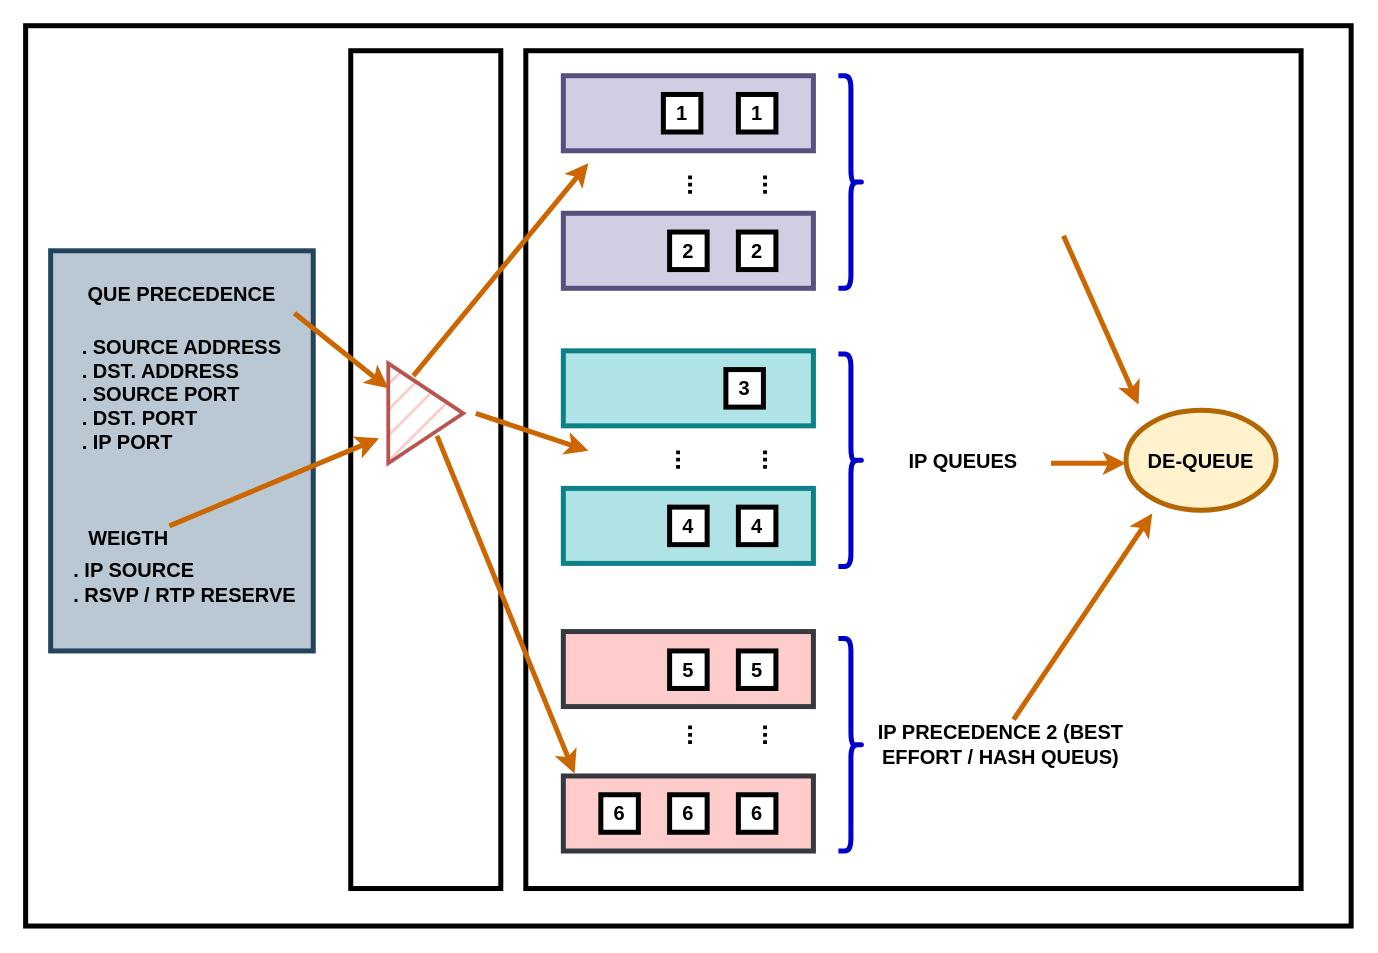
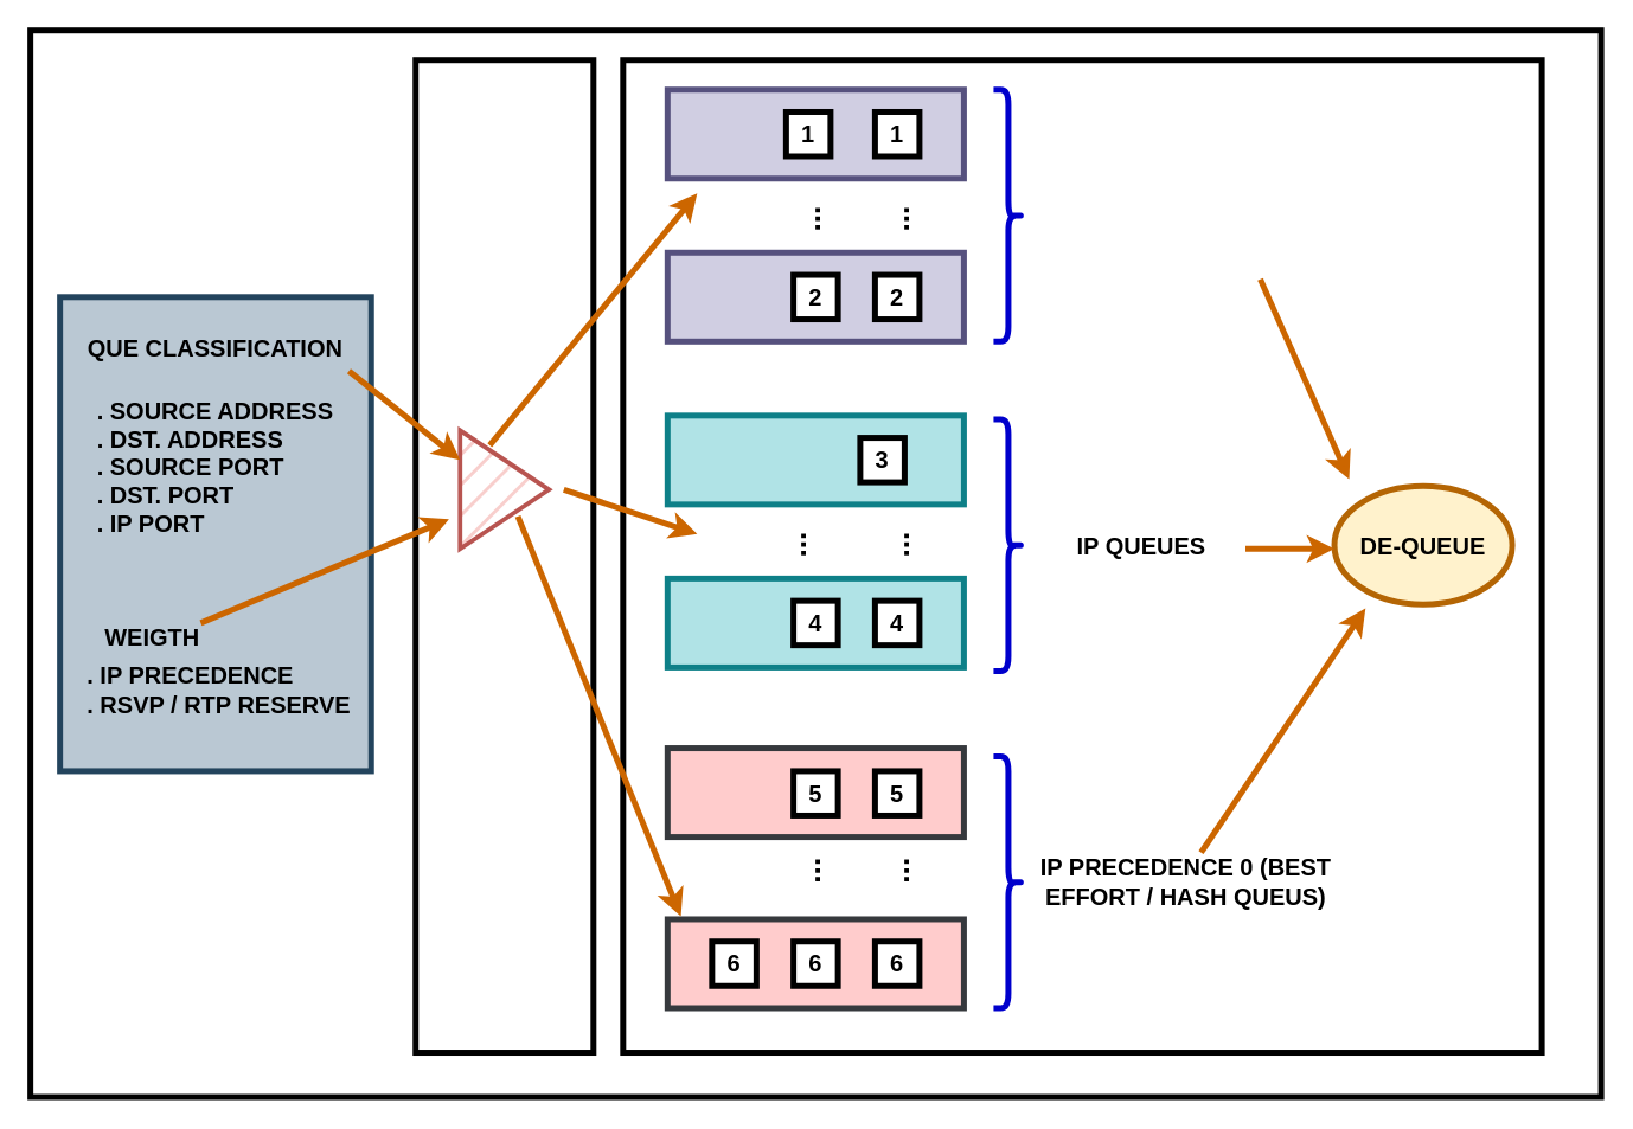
  <mxCell id="0" />
  <mxCell id="1" parent="0" />
  <mxCell id="2" value="" style="rounded=0;whiteSpace=wrap;html=1;strokeWidth=4;" vertex="1" parent="1"><mxGeometry x="20" y="20" width="1060" height="720" as="geometry" /></mxCell>
  <mxCell id="3" value="" style="rounded=0;whiteSpace=wrap;html=1;strokeWidth=4;" vertex="1" parent="1"><mxGeometry x="280" y="40" width="120" height="670" as="geometry" /></mxCell>
  <mxCell id="4" value="" style="rounded=0;whiteSpace=wrap;html=1;strokeWidth=4;fillColor=#bac8d3;strokeColor=#23445d;" vertex="1" parent="1"><mxGeometry x="40" y="200" width="210" height="320" as="geometry" /></mxCell>
  <mxCell id="5" value="" style="triangle;whiteSpace=wrap;html=1;strokeWidth=3;fillStyle=hatch;fillColor=#f8cecc;strokeColor=#b85450;" vertex="1" parent="1"><mxGeometry x="310" y="290" width="60" height="80" as="geometry" /></mxCell>
  <mxCell id="6" value="" style="rounded=0;whiteSpace=wrap;html=1;strokeWidth=4;" vertex="1" parent="1"><mxGeometry x="420" y="40" width="620" height="670" as="geometry" /></mxCell>
- <mxCell id="7" value="QUE PRECEDENCE" style="text;html=1;strokeColor=none;fillColor=none;align=center;verticalAlign=middle;whiteSpace=wrap;rounded=0;fontSize=16;fontStyle=1" vertex="1" parent="1"><mxGeometry x="55" y="220" width="180" height="30" as="geometry" /></mxCell>
+ <mxCell id="7" value="QUE CLASSIFICATION" style="text;html=1;strokeColor=none;fillColor=none;align=center;verticalAlign=middle;whiteSpace=wrap;rounded=0;fontSize=16;fontStyle=1" vertex="1" parent="1"><mxGeometry x="55" y="220" width="180" height="30" as="geometry" /></mxCell>
  <mxCell id="8" value="&lt;div align=&quot;left&quot;&gt;. SOURCE ADDRESS&lt;/div&gt;&lt;div align=&quot;left&quot;&gt;. DST. ADDRESS&lt;/div&gt;&lt;div align=&quot;left&quot;&gt;. SOURCE PORT&lt;/div&gt;&lt;div align=&quot;left&quot;&gt;. DST. PORT&lt;/div&gt;&lt;div align=&quot;left&quot;&gt;. IP PORT&lt;br&gt;&lt;/div&gt;" style="text;html=1;strokeColor=none;fillColor=none;align=center;verticalAlign=middle;whiteSpace=wrap;rounded=0;fontSize=16;fontStyle=1" vertex="1" parent="1"><mxGeometry x="55" y="260" width="180" height="110" as="geometry" /></mxCell>
  <mxCell id="9" value="WEIGTH" style="text;html=1;strokeColor=none;fillColor=none;align=center;verticalAlign=middle;whiteSpace=wrap;rounded=0;fontSize=16;fontStyle=1" vertex="1" parent="1"><mxGeometry x="70" y="410" width="65" height="40" as="geometry" /></mxCell>
- <mxCell id="10" value="&lt;div align=&quot;left&quot;&gt;. IP SOURCE&lt;/div&gt;&lt;div align=&quot;left&quot;&gt;. RSVP / RTP RESERVE&lt;br&gt;&lt;/div&gt;" style="text;html=1;strokeColor=none;fillColor=none;align=center;verticalAlign=middle;whiteSpace=wrap;rounded=0;fontSize=16;fontStyle=1" vertex="1" parent="1"><mxGeometry x="55" y="440" width="185" height="50" as="geometry" /></mxCell>
+ <mxCell id="10" value="&lt;div align=&quot;left&quot;&gt;. IP PRECEDENCE&lt;/div&gt;&lt;div align=&quot;left&quot;&gt;. RSVP / RTP RESERVE&lt;br&gt;&lt;/div&gt;" style="text;html=1;strokeColor=none;fillColor=none;align=center;verticalAlign=middle;whiteSpace=wrap;rounded=0;fontSize=16;fontStyle=1" vertex="1" parent="1"><mxGeometry x="55" y="440" width="185" height="50" as="geometry" /></mxCell>
  <mxCell id="11" value="" style="endArrow=classic;html=1;rounded=0;strokeWidth=4;strokeColor=#CC6600;exitX=1;exitY=1;exitDx=0;exitDy=0;entryX=0;entryY=0.25;entryDx=0;entryDy=0;" edge="1" parent="1" source="7" target="5"><mxGeometry width="50" height="50" relative="1" as="geometry"><mxPoint x="290" y="150" as="sourcePoint" /><mxPoint x="380" y="270" as="targetPoint" /></mxGeometry></mxCell>
  <mxCell id="12" value="" style="endArrow=classic;html=1;rounded=0;strokeWidth=4;strokeColor=#CC6600;exitX=1;exitY=0.25;exitDx=0;exitDy=0;" edge="1" parent="1" source="9"><mxGeometry width="50" height="50" relative="1" as="geometry"><mxPoint x="170" y="405.06" as="sourcePoint" /><mxPoint x="302.5" y="349.995" as="targetPoint" /></mxGeometry></mxCell>
  <mxCell id="13" value="&lt;b&gt;&lt;font style=&quot;font-size: 16px;&quot;&gt;DE-QUEUE&lt;/font&gt;&lt;/b&gt;" style="ellipse;whiteSpace=wrap;html=1;fillColor=#fff2cc;strokeColor=#b46504;strokeWidth=4;" vertex="1" parent="1"><mxGeometry x="900" y="327.5" width="120" height="80" as="geometry" /></mxCell>
  <mxCell id="14" value="" style="rounded=0;whiteSpace=wrap;html=1;strokeWidth=4;fillColor=#d0cee2;strokeColor=#56517e;" vertex="1" parent="1"><mxGeometry x="450" y="60" width="200" height="60" as="geometry" /></mxCell>
  <mxCell id="15" value="" style="rounded=0;whiteSpace=wrap;html=1;strokeWidth=4;fillColor=#d0cee2;strokeColor=#56517e;" vertex="1" parent="1"><mxGeometry x="450" y="170" width="200" height="60" as="geometry" /></mxCell>
  <mxCell id="16" value="" style="rounded=0;whiteSpace=wrap;html=1;strokeWidth=4;fillColor=#b0e3e6;strokeColor=#0e8088;" vertex="1" parent="1"><mxGeometry x="450" y="280" width="200" height="60" as="geometry" /></mxCell>
  <mxCell id="17" value="" style="rounded=0;whiteSpace=wrap;html=1;strokeWidth=4;fillColor=#b0e3e6;strokeColor=#0e8088;" vertex="1" parent="1"><mxGeometry x="450" y="390" width="200" height="60" as="geometry" /></mxCell>
  <mxCell id="18" value="" style="rounded=0;whiteSpace=wrap;html=1;strokeWidth=4;fillColor=#ffcccc;strokeColor=#36393d;" vertex="1" parent="1"><mxGeometry x="450" y="504.5" width="200" height="60" as="geometry" /></mxCell>
  <mxCell id="19" value="" style="rounded=0;whiteSpace=wrap;html=1;strokeWidth=4;fillColor=#ffcccc;strokeColor=#36393d;" vertex="1" parent="1"><mxGeometry x="450" y="620" width="200" height="60" as="geometry" /></mxCell>
  <mxCell id="20" value="&lt;font style=&quot;font-size: 16px;&quot;&gt;&lt;b&gt;1&lt;/b&gt;&lt;/font&gt;" style="rounded=0;whiteSpace=wrap;html=1;strokeWidth=4;" vertex="1" parent="1"><mxGeometry x="530" y="75" width="30" height="30" as="geometry" /></mxCell>
  <mxCell id="21" value="&lt;font style=&quot;font-size: 16px;&quot;&gt;&lt;b&gt;1&lt;/b&gt;&lt;/font&gt;" style="rounded=0;whiteSpace=wrap;html=1;strokeWidth=4;" vertex="1" parent="1"><mxGeometry x="590" y="75" width="30" height="30" as="geometry" /></mxCell>
  <mxCell id="22" value="&lt;b&gt;&lt;font size=&quot;1&quot;&gt;&lt;span style=&quot;font-size: 16px;&quot;&gt;2&lt;/span&gt;&lt;/font&gt;&lt;/b&gt;" style="rounded=0;whiteSpace=wrap;html=1;strokeWidth=4;" vertex="1" parent="1"><mxGeometry x="535" y="185" width="30" height="30" as="geometry" /></mxCell>
  <mxCell id="23" value="&lt;font size=&quot;1&quot;&gt;&lt;b style=&quot;font-size: 16px;&quot;&gt;2&lt;/b&gt;&lt;/font&gt;" style="rounded=0;whiteSpace=wrap;html=1;strokeWidth=4;" vertex="1" parent="1"><mxGeometry x="590" y="185" width="30" height="30" as="geometry" /></mxCell>
  <mxCell id="24" value="&lt;font size=&quot;1&quot;&gt;&lt;b style=&quot;font-size: 16px;&quot;&gt;3&lt;/b&gt;&lt;/font&gt;" style="rounded=0;whiteSpace=wrap;html=1;strokeWidth=4;" vertex="1" parent="1"><mxGeometry x="580" y="295" width="30" height="30" as="geometry" /></mxCell>
  <mxCell id="25" value="&lt;font size=&quot;1&quot;&gt;&lt;b style=&quot;font-size: 16px;&quot;&gt;4&lt;/b&gt;&lt;/font&gt;" style="rounded=0;whiteSpace=wrap;html=1;strokeWidth=4;" vertex="1" parent="1"><mxGeometry x="590" y="405" width="30" height="30" as="geometry" /></mxCell>
  <mxCell id="26" value="&lt;font size=&quot;1&quot;&gt;&lt;b style=&quot;font-size: 16px;&quot;&gt;4&lt;/b&gt;&lt;/font&gt;" style="rounded=0;whiteSpace=wrap;html=1;strokeWidth=4;" vertex="1" parent="1"><mxGeometry x="535" y="405" width="30" height="30" as="geometry" /></mxCell>
  <mxCell id="27" value="&lt;font size=&quot;1&quot;&gt;&lt;b style=&quot;font-size: 16px;&quot;&gt;5&lt;/b&gt;&lt;/font&gt;" style="rounded=0;whiteSpace=wrap;html=1;strokeWidth=4;" vertex="1" parent="1"><mxGeometry x="590" y="520" width="30" height="30" as="geometry" /></mxCell>
  <mxCell id="28" value="&lt;font size=&quot;1&quot;&gt;&lt;b style=&quot;font-size: 16px;&quot;&gt;5&lt;/b&gt;&lt;/font&gt;" style="rounded=0;whiteSpace=wrap;html=1;strokeWidth=4;" vertex="1" parent="1"><mxGeometry x="535" y="520" width="30" height="30" as="geometry" /></mxCell>
  <mxCell id="29" value="&lt;font size=&quot;1&quot;&gt;&lt;b style=&quot;font-size: 16px;&quot;&gt;6&lt;/b&gt;&lt;/font&gt;" style="rounded=0;whiteSpace=wrap;html=1;strokeWidth=4;" vertex="1" parent="1"><mxGeometry x="590" y="635" width="30" height="30" as="geometry" /></mxCell>
  <mxCell id="30" value="&lt;font size=&quot;1&quot;&gt;&lt;b style=&quot;font-size: 16px;&quot;&gt;6&lt;/b&gt;&lt;/font&gt;" style="rounded=0;whiteSpace=wrap;html=1;strokeWidth=4;" vertex="1" parent="1"><mxGeometry x="535" y="635" width="30" height="30" as="geometry" /></mxCell>
  <mxCell id="31" value="&lt;font size=&quot;1&quot;&gt;&lt;b style=&quot;font-size: 16px;&quot;&gt;6&lt;/b&gt;&lt;/font&gt;" style="rounded=0;whiteSpace=wrap;html=1;strokeWidth=4;" vertex="1" parent="1"><mxGeometry x="480" y="635" width="30" height="30" as="geometry" /></mxCell>
  <mxCell id="32" value="&lt;font style=&quot;font-size: 21px;&quot;&gt;&lt;b&gt;...&lt;/b&gt;&lt;/font&gt;" style="text;html=1;strokeColor=none;fillColor=none;align=center;verticalAlign=middle;whiteSpace=wrap;rounded=0;rotation=-90;" vertex="1" parent="1"><mxGeometry x="590" y="350" width="30" height="35" as="geometry" /></mxCell>
  <mxCell id="33" value="&lt;font style=&quot;font-size: 21px;&quot;&gt;&lt;b&gt;...&lt;/b&gt;&lt;/font&gt;" style="text;html=1;strokeColor=none;fillColor=none;align=center;verticalAlign=middle;whiteSpace=wrap;rounded=0;rotation=-90;" vertex="1" parent="1"><mxGeometry x="590" y="130" width="30" height="35" as="geometry" /></mxCell>
  <mxCell id="34" value="&lt;font style=&quot;font-size: 21px;&quot;&gt;&lt;b&gt;...&lt;/b&gt;&lt;/font&gt;" style="text;html=1;strokeColor=none;fillColor=none;align=center;verticalAlign=middle;whiteSpace=wrap;rounded=0;rotation=-90;" vertex="1" parent="1"><mxGeometry x="530" y="130" width="30" height="35" as="geometry" /></mxCell>
  <mxCell id="35" value="&lt;font style=&quot;font-size: 21px;&quot;&gt;&lt;b&gt;...&lt;/b&gt;&lt;/font&gt;" style="text;html=1;strokeColor=none;fillColor=none;align=center;verticalAlign=middle;whiteSpace=wrap;rounded=0;rotation=-90;" vertex="1" parent="1"><mxGeometry x="520" y="350" width="30" height="35" as="geometry" /></mxCell>
  <mxCell id="36" value="&lt;font style=&quot;font-size: 21px;&quot;&gt;&lt;b&gt;...&lt;/b&gt;&lt;/font&gt;" style="text;html=1;strokeColor=none;fillColor=none;align=center;verticalAlign=middle;whiteSpace=wrap;rounded=0;rotation=-90;" vertex="1" parent="1"><mxGeometry x="590" y="570" width="30" height="35" as="geometry" /></mxCell>
  <mxCell id="37" value="&lt;font style=&quot;font-size: 21px;&quot;&gt;&lt;b&gt;...&lt;/b&gt;&lt;/font&gt;" style="text;html=1;strokeColor=none;fillColor=none;align=center;verticalAlign=middle;whiteSpace=wrap;rounded=0;rotation=-90;" vertex="1" parent="1"><mxGeometry x="530" y="570" width="30" height="35" as="geometry" /></mxCell>
  <mxCell id="38" value="" style="shape=curlyBracket;whiteSpace=wrap;html=1;rounded=1;labelPosition=left;verticalLabelPosition=middle;align=right;verticalAlign=middle;strokeWidth=4;fillColor=#ffcc99;strokeColor=#0000CC;rotation=-180;" vertex="1" parent="1"><mxGeometry x="670" y="60" width="20" height="170" as="geometry" /></mxCell>
  <mxCell id="39" value="" style="shape=curlyBracket;whiteSpace=wrap;html=1;rounded=1;labelPosition=left;verticalLabelPosition=middle;align=right;verticalAlign=middle;strokeWidth=4;fillColor=#ffcc99;strokeColor=#0000CC;rotation=-180;" vertex="1" parent="1"><mxGeometry x="670" y="282.5" width="20" height="170" as="geometry" /></mxCell>
  <mxCell id="40" value="" style="shape=curlyBracket;whiteSpace=wrap;html=1;rounded=1;labelPosition=left;verticalLabelPosition=middle;align=right;verticalAlign=middle;strokeWidth=4;fillColor=#ffcc99;strokeColor=#0000CC;rotation=-180;" vertex="1" parent="1"><mxGeometry x="670" y="510" width="20" height="170" as="geometry" /></mxCell>
  <mxCell id="41" value="" style="endArrow=classic;html=1;rounded=0;strokeWidth=4;strokeColor=#CC6600;" edge="1" parent="1"><mxGeometry width="50" height="50" relative="1" as="geometry"><mxPoint x="330" y="300" as="sourcePoint" /><mxPoint x="470" y="130" as="targetPoint" /></mxGeometry></mxCell>
  <mxCell id="42" value="" style="endArrow=classic;html=1;rounded=0;strokeWidth=4;strokeColor=#CC6600;exitX=1;exitY=1;exitDx=0;exitDy=0;" edge="1" parent="1"><mxGeometry width="50" height="50" relative="1" as="geometry"><mxPoint x="380" y="330" as="sourcePoint" /><mxPoint x="470" y="360" as="targetPoint" /></mxGeometry></mxCell>
  <mxCell id="43" value="" style="endArrow=classic;html=1;rounded=0;strokeWidth=4;strokeColor=#CC6600;" edge="1" parent="1"><mxGeometry width="50" height="50" relative="1" as="geometry"><mxPoint x="349" y="348" as="sourcePoint" /><mxPoint x="459" y="618" as="targetPoint" /></mxGeometry></mxCell>
  <mxCell id="44" value="&lt;span style=&quot;font-size: 16px;&quot;&gt;IP QUEUES&lt;br style=&quot;font-size: 16px;&quot;&gt;&lt;/span&gt;" style="text;html=1;strokeColor=none;fillColor=none;align=center;verticalAlign=middle;whiteSpace=wrap;rounded=0;fontSize=16;fontStyle=1" vertex="1" parent="1"><mxGeometry x="700" y="352.5" width="140" height="30" as="geometry" /></mxCell>
- <mxCell id="45" value="&lt;span style=&quot;font-size: 16px;&quot;&gt;IP PRECEDENCE 2 (BEST EFFORT / HASH QUEUS)&lt;br style=&quot;font-size: 16px;&quot;&gt;&lt;/span&gt;" style="text;html=1;strokeColor=none;fillColor=none;align=center;verticalAlign=middle;whiteSpace=wrap;rounded=0;fontSize=16;fontStyle=1" vertex="1" parent="1"><mxGeometry x="700" y="580" width="200" height="30" as="geometry" /></mxCell>
+ <mxCell id="45" value="&lt;span style=&quot;font-size: 16px;&quot;&gt;IP PRECEDENCE 0 (BEST EFFORT / HASH QUEUS)&lt;br style=&quot;font-size: 16px;&quot;&gt;&lt;/span&gt;" style="text;html=1;strokeColor=none;fillColor=none;align=center;verticalAlign=middle;whiteSpace=wrap;rounded=0;fontSize=16;fontStyle=1" vertex="1" parent="1"><mxGeometry x="700" y="580" width="200" height="30" as="geometry" /></mxCell>
  <mxCell id="46" value="" style="endArrow=classic;html=1;rounded=0;strokeWidth=4;strokeColor=#CC6600;" edge="1" parent="1"><mxGeometry width="50" height="50" relative="1" as="geometry"><mxPoint x="840" y="370" as="sourcePoint" /><mxPoint x="900" y="370" as="targetPoint" /></mxGeometry></mxCell>
  <mxCell id="47" value="" style="endArrow=classic;html=1;rounded=0;strokeWidth=4;strokeColor=#CC6600;" edge="1" parent="1"><mxGeometry width="50" height="50" relative="1" as="geometry"><mxPoint x="850" y="188" as="sourcePoint" /><mxPoint x="910" y="323" as="targetPoint" /></mxGeometry></mxCell>
  <mxCell id="48" value="" style="endArrow=classic;html=1;rounded=0;strokeWidth=4;strokeColor=#CC6600;" edge="1" parent="1"><mxGeometry width="50" height="50" relative="1" as="geometry"><mxPoint x="810" y="575" as="sourcePoint" /><mxPoint x="921" y="410" as="targetPoint" /></mxGeometry></mxCell>
